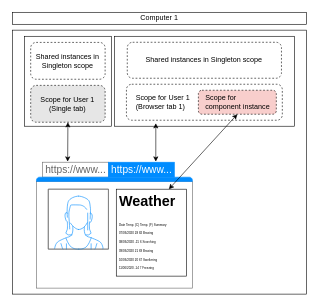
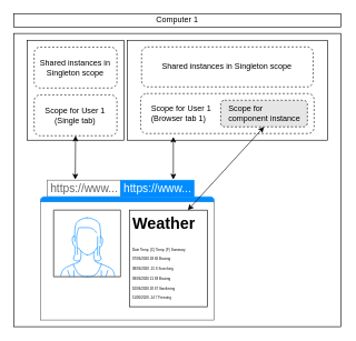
  <mxCell id="0" />
  <mxCell id="1" parent="0" />
  <mxCell id="2" value="" style="group" parent="1" vertex="1" connectable="0"><mxGeometry x="210.34" y="60" width="300.0" height="430" as="geometry" /></mxCell>
  <mxCell id="3" value="" style="rounded=0;whiteSpace=wrap;html=1;" parent="2" vertex="1"><mxGeometry x="-190.0" y="-10.24" width="490" height="440.24" as="geometry" /></mxCell>
  <mxCell id="4" value="" style="rounded=0;whiteSpace=wrap;html=1;" parent="2" vertex="1"><mxGeometry x="-170.34" width="144.83" height="150" as="geometry" /></mxCell>
  <mxCell id="5" value="Shared instances in Singleton scope" style="rounded=1;whiteSpace=wrap;html=1;dashed=1;" parent="2" vertex="1"><mxGeometry x="-159.995" y="10.238" width="124.138" height="61.429" as="geometry" /></mxCell>
- <mxCell id="6" value="Scope for User 1&lt;br&gt;(Single tab)" style="rounded=1;whiteSpace=wrap;html=1;dashed=1;fillColor=#e6e6e6;" parent="2" vertex="1"><mxGeometry x="-159.995" y="81.905" width="124.138" height="61.429" as="geometry" /></mxCell>
+ <mxCell id="6" value="Scope for User 1&lt;br&gt;(Single tab)" style="rounded=1;whiteSpace=wrap;html=1;dashed=1;" parent="2" vertex="1"><mxGeometry x="-159.995" y="81.905" width="124.138" height="61.429" as="geometry" /></mxCell>
  <mxCell id="7" value="" style="endArrow=classic;startArrow=classic;html=1;entryX=0.5;entryY=1;entryDx=0;entryDy=0;" parent="1" target="6" edge="1"><mxGeometry width="50" height="50" relative="1" as="geometry"><mxPoint x="112" y="269" as="sourcePoint" /><mxPoint x="30" y="230" as="targetPoint" /></mxGeometry></mxCell>
  <mxCell id="8" value="" style="group" parent="1" vertex="1" connectable="0"><mxGeometry x="190" y="60" width="300" height="150" as="geometry" /></mxCell>
  <mxCell id="9" value="" style="rounded=0;whiteSpace=wrap;html=1;" parent="8" vertex="1"><mxGeometry width="300" height="150" as="geometry" /></mxCell>
  <mxCell id="10" value="Shared instances in Singleton scope" style="rounded=1;whiteSpace=wrap;html=1;dashed=1;" parent="8" vertex="1"><mxGeometry x="21.429" y="10" width="257.143" height="60" as="geometry" /></mxCell>
  <mxCell id="11" value="Scope for User 1&lt;br&gt;(Browser tab 1)" style="rounded=1;whiteSpace=wrap;html=1;dashed=1;align=left;spacingLeft=14;" vertex="1" parent="8"><mxGeometry x="20" y="80" width="260" height="60" as="geometry" /></mxCell>
- <mxCell id="12" value="Scope for&lt;br&gt;component instance" style="rounded=1;whiteSpace=wrap;html=1;strokeColor=#000000;fillColor=#f8cecc;fontColor=#000000;align=left;dashed=1;spacingLeft=10;" vertex="1" parent="8"><mxGeometry x="140" y="90" width="130" height="40" as="geometry" /></mxCell>
+ <mxCell id="12" value="Scope for&lt;br&gt;component instance" style="rounded=1;whiteSpace=wrap;html=1;strokeColor=#000000;fillColor=#E6E6E6;fontColor=#000000;align=left;dashed=1;spacingLeft=10;" vertex="1" parent="8"><mxGeometry x="140" y="90" width="130" height="40" as="geometry" /></mxCell>
  <mxCell id="13" value="" style="endArrow=classic;startArrow=classic;html=1;" parent="1" edge="1"><mxGeometry width="50" height="50" relative="1" as="geometry"><mxPoint x="259" y="269" as="sourcePoint" /><mxPoint x="259" y="205" as="targetPoint" /></mxGeometry></mxCell>
  <mxCell id="14" value="" style="strokeWidth=1;shadow=0;dashed=0;align=center;html=1;shape=mxgraph.mockup.containers.marginRect2;rectMarginTop=32;strokeColor=#666666;gradientColor=none;" parent="1" vertex="1"><mxGeometry x="60" y="270" width="260.003" height="210" as="geometry" /></mxCell>
  <mxCell id="15" value="https://www..." style="strokeColor=inherit;fillColor=inherit;gradientColor=inherit;strokeWidth=1;shadow=0;dashed=0;align=center;html=1;shape=mxgraph.mockup.containers.rrect;rSize=0;fontSize=17;fontColor=#666666;gradientColor=none;" parent="14" vertex="1"><mxGeometry width="110" height="25" relative="1" as="geometry"><mxPoint x="10" as="offset" /></mxGeometry></mxCell>
  <mxCell id="16" value="https://www..." style="strokeWidth=1;shadow=0;dashed=0;align=center;html=1;shape=mxgraph.mockup.containers.rrect;rSize=0;fontSize=17;fontColor=#ffffff;strokeColor=#008cff;fillColor=#008cff;" parent="14" vertex="1"><mxGeometry width="110" height="25" relative="1" as="geometry"><mxPoint x="120" as="offset" /></mxGeometry></mxCell>
  <mxCell id="17" value="" style="strokeWidth=1;shadow=0;dashed=0;align=center;html=1;shape=mxgraph.mockup.containers.topButton;rSize=5;strokeColor=#008cff;fillColor=#008cff;gradientColor=none;resizeWidth=1;movable=0;deletable=1;" parent="14" vertex="1"><mxGeometry width="260" height="7" relative="1" as="geometry"><mxPoint y="25" as="offset" /></mxGeometry></mxCell>
  <mxCell id="18" value="" style="verticalLabelPosition=bottom;shadow=0;dashed=0;align=center;html=1;verticalAlign=top;strokeWidth=1;shape=mxgraph.mockup.containers.userFemale;strokeColor=#666666;strokeColor2=#008cff;fillColor=#FFFFFF;" parent="14" vertex="1"><mxGeometry x="20" y="45" width="100" height="100" as="geometry" /></mxCell>
  <mxCell id="19" value="&lt;h1&gt;Weather&lt;/h1&gt;&lt;p&gt;&lt;span style=&quot;font-size: 5px&quot;&gt;&lt;span&gt;Date&lt;/span&gt;&lt;span&gt;&#09;&lt;/span&gt;&lt;span&gt;Temp. (C)&lt;/span&gt;&lt;span&gt;&#09;&lt;/span&gt;&lt;span&gt;Temp. (F)&lt;/span&gt;&lt;span&gt;&#09;&lt;/span&gt;&lt;span&gt;Summary&lt;br&gt;&lt;/span&gt;&lt;/span&gt;&lt;span style=&quot;font-size: 5px&quot;&gt;07/06/2020&lt;/span&gt;&lt;span style=&quot;font-size: 5px&quot;&gt;&#09;&lt;/span&gt;&lt;span style=&quot;font-size: 5px&quot;&gt;28&lt;/span&gt;&lt;span style=&quot;font-size: 5px&quot;&gt;&#09;&lt;/span&gt;&lt;span style=&quot;font-size: 5px&quot;&gt;82&lt;/span&gt;&lt;span style=&quot;font-size: 5px&quot;&gt;&#09;&lt;/span&gt;&lt;span style=&quot;font-size: 5px&quot;&gt;Bracing&lt;br&gt;&lt;/span&gt;&lt;span style=&quot;font-size: 5px&quot;&gt;08/06/2020&lt;/span&gt;&lt;span style=&quot;font-size: 5px&quot;&gt;&#09;&lt;/span&gt;&lt;span style=&quot;font-size: 5px&quot;&gt;-15&lt;/span&gt;&lt;span style=&quot;font-size: 5px&quot;&gt;&#09;&lt;/span&gt;&lt;span style=&quot;font-size: 5px&quot;&gt;6&lt;/span&gt;&lt;span style=&quot;font-size: 5px&quot;&gt;&#09;&lt;/span&gt;&lt;span style=&quot;font-size: 5px&quot;&gt;Scorching&lt;br&gt;&lt;/span&gt;&lt;span style=&quot;font-size: 5px&quot;&gt;09/06/2020&lt;/span&gt;&lt;span style=&quot;font-size: 5px&quot;&gt;&#09;&lt;/span&gt;&lt;span style=&quot;font-size: 5px&quot;&gt;21&lt;/span&gt;&lt;span style=&quot;font-size: 5px&quot;&gt;&#09;&lt;/span&gt;&lt;span style=&quot;font-size: 5px&quot;&gt;69&lt;/span&gt;&lt;span style=&quot;font-size: 5px&quot;&gt;&#09;&lt;/span&gt;&lt;span style=&quot;font-size: 5px&quot;&gt;Bracing&lt;br&gt;&lt;/span&gt;&lt;span style=&quot;font-size: 5px&quot;&gt;10/06/2020&lt;/span&gt;&lt;span style=&quot;font-size: 5px&quot;&gt;&#09;&lt;/span&gt;&lt;span style=&quot;font-size: 5px&quot;&gt;20&lt;/span&gt;&lt;span style=&quot;font-size: 5px&quot;&gt;&#09;&lt;/span&gt;&lt;span style=&quot;font-size: 5px&quot;&gt;67&lt;/span&gt;&lt;span style=&quot;font-size: 5px&quot;&gt;&#09;&lt;/span&gt;&lt;span style=&quot;font-size: 5px&quot;&gt;Sweltering&lt;br&gt;&lt;/span&gt;&lt;span style=&quot;font-size: 5px&quot;&gt;11/06/2020&lt;/span&gt;&lt;span style=&quot;font-size: 5px&quot;&gt;&#09;&lt;/span&gt;&lt;span style=&quot;font-size: 5px&quot;&gt;-14&lt;/span&gt;&lt;span style=&quot;font-size: 5px&quot;&gt;&#09;&lt;/span&gt;&lt;span style=&quot;font-size: 5px&quot;&gt;7&lt;/span&gt;&lt;span style=&quot;font-size: 5px&quot;&gt;&#09;&lt;/span&gt;&lt;span style=&quot;font-size: 5px&quot;&gt;Freezing&lt;/span&gt;&lt;span style=&quot;font-size: 5px&quot;&gt;&lt;br&gt;&lt;/span&gt;&lt;/p&gt;" style="text;html=1;strokeColor=#000000;fillColor=none;spacing=5;spacingTop=-20;whiteSpace=wrap;overflow=hidden;rounded=0;" vertex="1" parent="14"><mxGeometry x="133.08" y="45" width="116.92" height="145" as="geometry" /></mxCell>
  <mxCell id="20" value="Computer 1" style="text;html=1;strokeColor=#000000;fillColor=#ffffff;align=center;verticalAlign=middle;whiteSpace=wrap;rounded=0;" parent="1" vertex="1"><mxGeometry x="20" y="20" width="490.34" height="20" as="geometry" /></mxCell>
  <mxCell id="21" value="" style="endArrow=classic;startArrow=classic;html=1;fontColor=#000000;entryX=0.5;entryY=1;entryDx=0;entryDy=0;exitX=0.75;exitY=0;exitDx=0;exitDy=0;" edge="1" parent="1" source="19" target="12"><mxGeometry width="50" height="50" relative="1" as="geometry"><mxPoint x="360" y="290" as="sourcePoint" /><mxPoint x="410" y="240" as="targetPoint" /></mxGeometry></mxCell>
